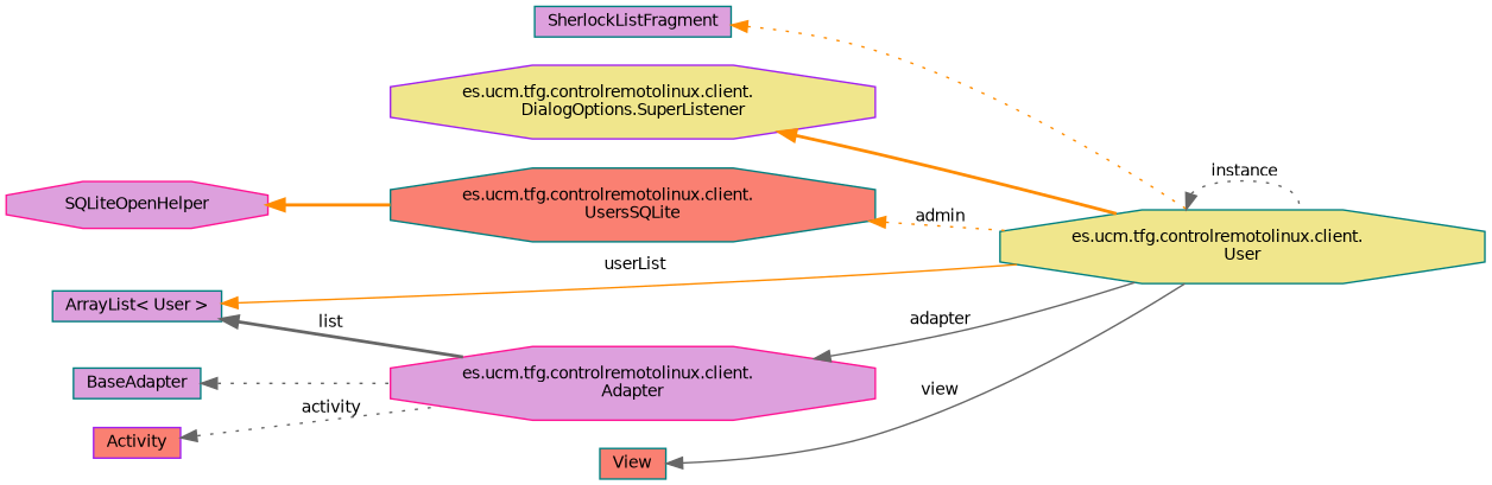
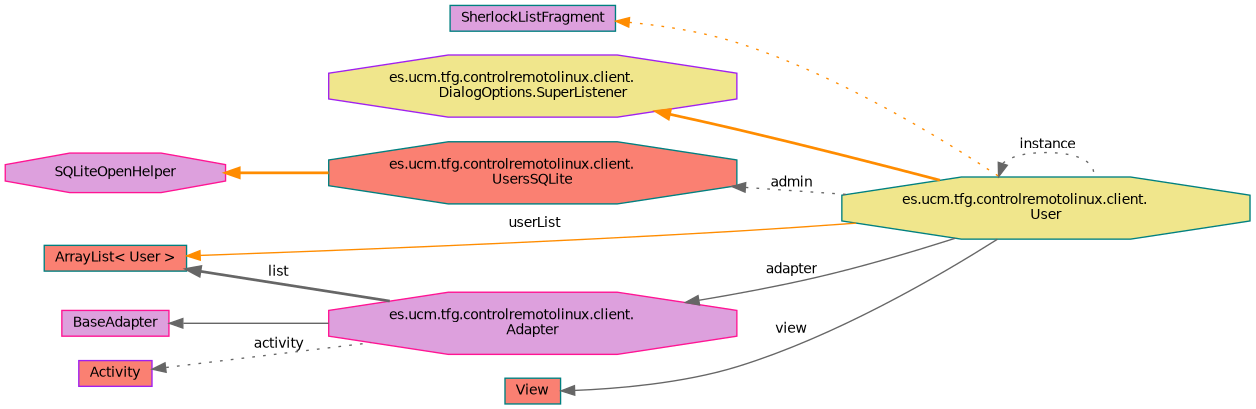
  digraph {
    rankdir=LR
    node [color=teal fillcolor=plum fontname=Helvetica fontsize=10 shape=octagon style=filled]
    edge [color=gray40 dir=back fontname=Helvetica fontsize=10 labelfontname=Helvetica labelfontsize=10 style=dotted]
    n1 [fillcolor=khaki fontcolor=black height=0.2 label="es.ucm.tfg.controlremotolinux.client.\lUser" width=0.4]
    n2 [height=0.2 label=SherlockListFragment shape=box width=0.4]
    n3 [color=purple fillcolor=khaki height=0.2 label="es.ucm.tfg.controlremotolinux.client.\lDialogOptions.SuperListener" width=0.4]
    n4 [fillcolor=salmon height=0.2 label="es.ucm.tfg.controlremotolinux.client.\lUsersSQLite" width=0.4]
    n5 [color=deeppink height=0.2 label=SQLiteOpenHelper width=0.4]
-   n6 [height=0.2 label="ArrayList\< User \>" shape=box width=0.4]
+   n6 [fillcolor=salmon height=0.2 label="ArrayList\< User \>" shape=box width=0.4]
    n7 [color=deeppink height=0.2 label="es.ucm.tfg.controlremotolinux.client.\lAdapter" width=0.4]
    n8 [fillcolor=salmon height=0.2 label=View shape=box width=0.4]
-   n9 [height=0.2 label=BaseAdapter shape=box width=0.4]
+   n9 [color=deeppink height=0.2 label=BaseAdapter shape=box width=0.4]
    n10 [color=purple fillcolor=salmon height=0.2 label=Activity shape=box width=0.4]
    n1 -> n1 [label=" instance"]
    n2 -> n1 [color=darkorange]
    n3 -> n1 [color=darkorange style=bold]
-   n4 -> n1 [color=darkorange label=" admin"]
+   n4 -> n1 [label=" admin"]
    n5 -> n4 [color=darkorange style=bold]
    n6 -> n1 [color=darkorange label=" userList" style=solid]
    n6 -> n7 [label=" list" style=bold]
    n7 -> n1 [label=" adapter" style=solid]
    n8 -> n1 [label=" view" style=solid]
-   n9 -> n7
+   n9 -> n7 [style=solid]
    n10 -> n7 [label=" activity"]
  }
